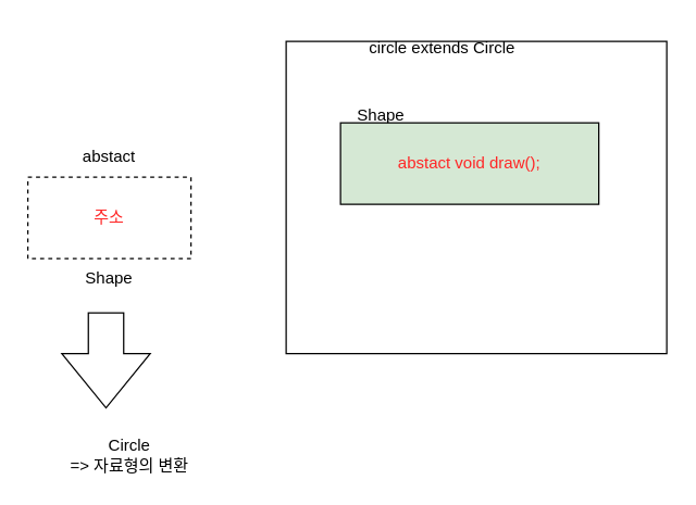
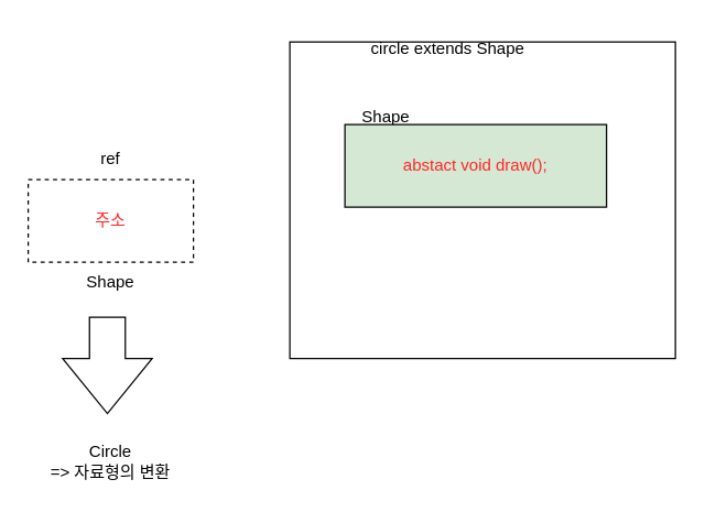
  <mxCell id="0" />
  <mxCell id="1" parent="0" />
  <mxCell id="2" value="&lt;font color=&quot;#ff2626&quot;&gt;주소&lt;/font&gt;" style="rounded=0;whiteSpace=wrap;html=1;dashed=1;" vertex="1" parent="1"><mxGeometry x="20" y="130" width="120" height="60" as="geometry" /></mxCell>
  <mxCell id="3" value="Shape" style="text;html=1;strokeColor=none;fillColor=none;align=center;verticalAlign=middle;whiteSpace=wrap;rounded=0;" vertex="1" parent="1"><mxGeometry x="50" y="190" width="60" height="30" as="geometry" /></mxCell>
  <mxCell id="4" value="" style="html=1;shadow=0;dashed=0;align=center;verticalAlign=middle;shape=mxgraph.arrows2.arrow;dy=0.6;dx=40;direction=south;notch=0;fontColor=#FF2626;" vertex="1" parent="1"><mxGeometry x="45" y="230" width="65" height="70" as="geometry" /></mxCell>
- <mxCell id="5" value="Circle&lt;br&gt;=&amp;gt; 자료형의 변환" style="text;html=1;strokeColor=none;fillColor=none;align=center;verticalAlign=middle;whiteSpace=wrap;rounded=0;" vertex="1" parent="1"><mxGeometry x="35" y="320" width="120" height="30" as="geometry" /></mxCell>
- <mxCell id="6" value="abstact" style="text;html=1;strokeColor=none;fillColor=none;align=center;verticalAlign=middle;whiteSpace=wrap;rounded=0;" vertex="1" parent="1"><mxGeometry x="50" y="100" width="60" height="30" as="geometry" /></mxCell>
+ <mxCell id="5" value="Circle&lt;br&gt;=&amp;gt; 자료형의 변환" style="text;html=1;strokeColor=none;fillColor=none;align=center;verticalAlign=middle;whiteSpace=wrap;rounded=0;" vertex="1" parent="1"><mxGeometry x="20" y="320" width="120" height="30" as="geometry" /></mxCell>
+ <mxCell id="6" value="ref" style="text;html=1;strokeColor=none;fillColor=none;align=center;verticalAlign=middle;whiteSpace=wrap;rounded=0;" vertex="1" parent="1"><mxGeometry x="50" y="100" width="60" height="30" as="geometry" /></mxCell>
  <mxCell id="7" value="" style="rounded=0;whiteSpace=wrap;html=1;" vertex="1" parent="1"><mxGeometry x="210" y="30" width="280" height="230" as="geometry" /></mxCell>
- <mxCell id="8" value="circle extends Circle" style="text;html=1;strokeColor=none;fillColor=none;align=center;verticalAlign=middle;whiteSpace=wrap;rounded=0;" vertex="1" parent="1"><mxGeometry x="240" y="20" width="170" height="30" as="geometry" /></mxCell>
+ <mxCell id="8" value="circle extends Shape" style="text;html=1;strokeColor=none;fillColor=none;align=center;verticalAlign=middle;whiteSpace=wrap;rounded=0;" vertex="1" parent="1"><mxGeometry x="240" y="20" width="170" height="30" as="geometry" /></mxCell>
  <mxCell id="9" value="Shape" style="text;html=1;strokeColor=none;fillColor=none;align=center;verticalAlign=middle;whiteSpace=wrap;rounded=0;" vertex="1" parent="1"><mxGeometry x="250" y="70" width="60" height="30" as="geometry" /></mxCell>
  <mxCell id="10" value="&lt;font color=&quot;#ff2626&quot;&gt;abstact void draw();&lt;/font&gt;" style="rounded=0;whiteSpace=wrap;html=1;fillColor=#d5e8d4;" vertex="1" parent="1"><mxGeometry x="250" y="90" width="190" height="60" as="geometry" /></mxCell>
